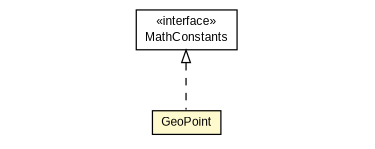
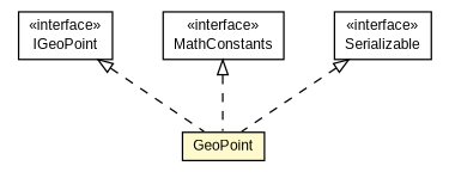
  digraph {
    nodesep=0.25
    ranksep=0.5
    node [fontcolor=black fontname=arial fontsize=10.0 shape=plaintext]
    edge [arrowtail=empty dir=back fontname=arial fontsize=10 headport=p labelfontname=arial labelfontsize=10 style=dashed tailport=p]
+   n1 [label=<<table title="org.osmdroid.api.IGeoPoint" border="0" cellborder="1" cellspacing="0" cellpadding="2" port="p" href="../api/IGeoPoint.html"> 		<tr><td><table border="0" cellspacing="0" cellpadding="1"> <tr><td align="center" balign="center"> &#171;interface&#187; </td></tr> <tr><td align="center" balign="center"> IGeoPoint </td></tr> 		</table></td></tr> 		</table>>]
    n2 [label=<<table title="org.osmdroid.util.GeoPoint" border="0" cellborder="1" cellspacing="0" cellpadding="2" port="p" bgcolor="lemonChiffon" href="./GeoPoint.html"> 		<tr><td><table border="0" cellspacing="0" cellpadding="1"> <tr><td align="center" balign="center"> GeoPoint </td></tr> 		</table></td></tr> 		</table>>]
    n3 [label=<<table title="org.osmdroid.views.util.constants.MathConstants" border="0" cellborder="1" cellspacing="0" cellpadding="2" port="p" href="../views/util/constants/MathConstants.html"> 		<tr><td><table border="0" cellspacing="0" cellpadding="1"> <tr><td align="center" balign="center"> &#171;interface&#187; </td></tr> <tr><td align="center" balign="center"> MathConstants </td></tr> 		</table></td></tr> 		</table>>]
+   n4 [label=<<table title="java.io.Serializable" border="0" cellborder="1" cellspacing="0" cellpadding="2" port="p" href="http://java.sun.com/j2se/1.4.2/docs/api/java/io/Serializable.html"> 		<tr><td><table border="0" cellspacing="0" cellpadding="1"> <tr><td align="center" balign="center"> &#171;interface&#187; </td></tr> <tr><td align="center" balign="center"> Serializable </td></tr> 		</table></td></tr> 		</table>>]
+   n1 -> n2
    n3 -> n2
+   n4 -> n2
  }
